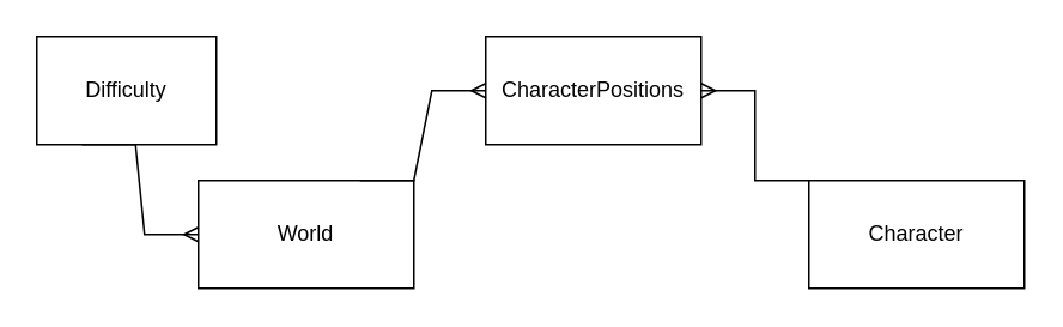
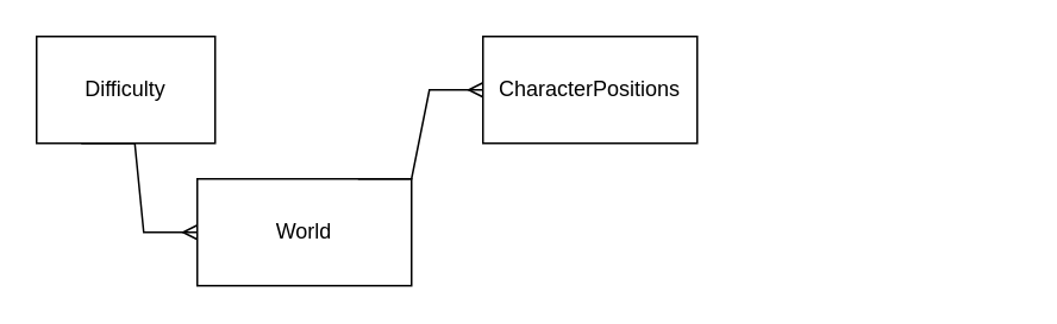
  <mxCell id="0" />
  <mxCell id="1" parent="0" />
  <mxCell id="2" value="World" style="rounded=0;whiteSpace=wrap;html=1;" vertex="1" parent="1"><mxGeometry x="110" y="100" width="120" height="60" as="geometry" /></mxCell>
- <mxCell id="3" value="Character" style="rounded=0;whiteSpace=wrap;html=1;" vertex="1" parent="1"><mxGeometry x="450" y="100" width="120" height="60" as="geometry" /></mxCell>
  <mxCell id="4" value="CharacterPositions" style="rounded=0;whiteSpace=wrap;html=1;" vertex="1" parent="1"><mxGeometry x="270" y="20" width="120" height="60" as="geometry" /></mxCell>
  <mxCell id="5" value="Difficulty" style="rounded=0;whiteSpace=wrap;html=1;" vertex="1" parent="1"><mxGeometry x="20" y="20" width="100" height="60" as="geometry" /></mxCell>
  <mxCell id="6" value="" style="edgeStyle=entityRelationEdgeStyle;fontSize=12;html=1;endArrow=ERmany;rounded=0;exitX=0.25;exitY=1;exitDx=0;exitDy=0;entryX=0;entryY=0.5;entryDx=0;entryDy=0;" edge="1" parent="1" source="5" target="2"><mxGeometry width="100" height="100" relative="1" as="geometry"><mxPoint x="30" y="360" as="sourcePoint" /><mxPoint x="130" y="260" as="targetPoint" /></mxGeometry></mxCell>
  <mxCell id="7" value="" style="edgeStyle=entityRelationEdgeStyle;fontSize=12;html=1;endArrow=ERmany;rounded=0;exitX=0.75;exitY=0;exitDx=0;exitDy=0;entryX=0;entryY=0.5;entryDx=0;entryDy=0;" edge="1" parent="1" source="2" target="4"><mxGeometry width="100" height="100" relative="1" as="geometry"><mxPoint x="260" y="310" as="sourcePoint" /><mxPoint x="360" y="210" as="targetPoint" /></mxGeometry></mxCell>
- <mxCell id="8" value="" style="edgeStyle=entityRelationEdgeStyle;fontSize=12;html=1;endArrow=ERmany;rounded=0;entryX=1;entryY=0.5;entryDx=0;entryDy=0;exitX=0;exitY=0;exitDx=0;exitDy=0;" edge="1" parent="1" source="3" target="4"><mxGeometry width="100" height="100" relative="1" as="geometry"><mxPoint x="330" y="360" as="sourcePoint" /><mxPoint x="430" y="260" as="targetPoint" /></mxGeometry></mxCell>
